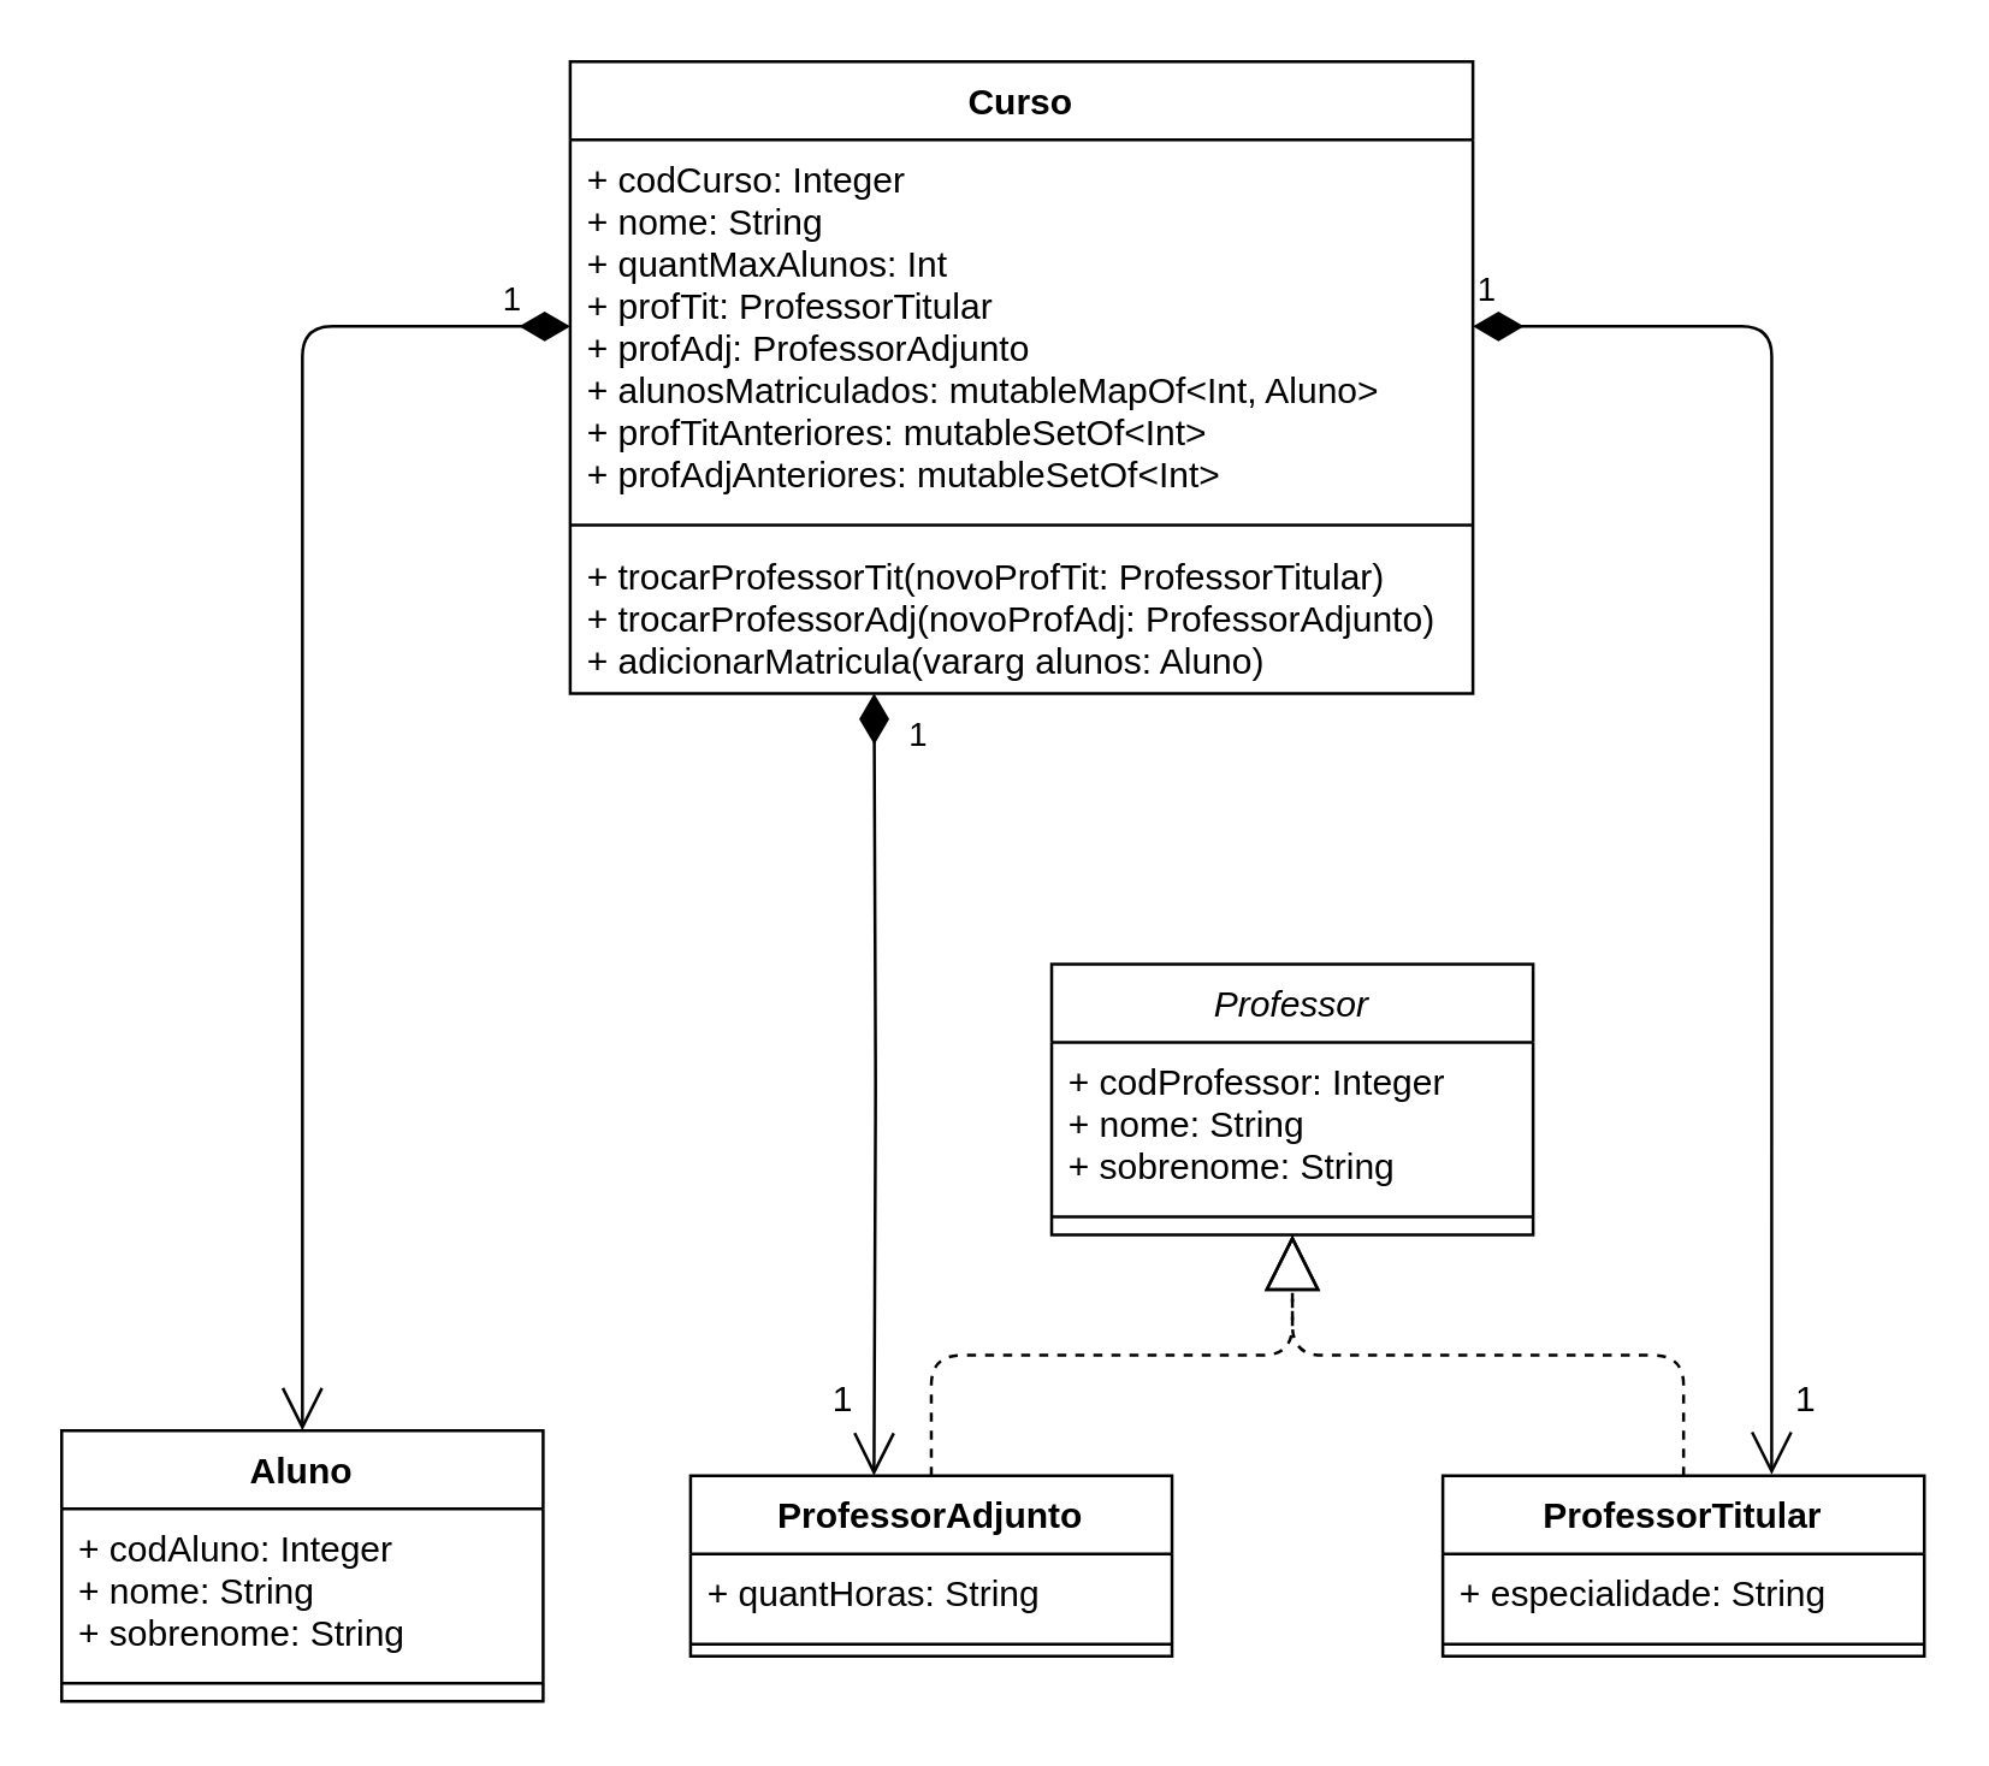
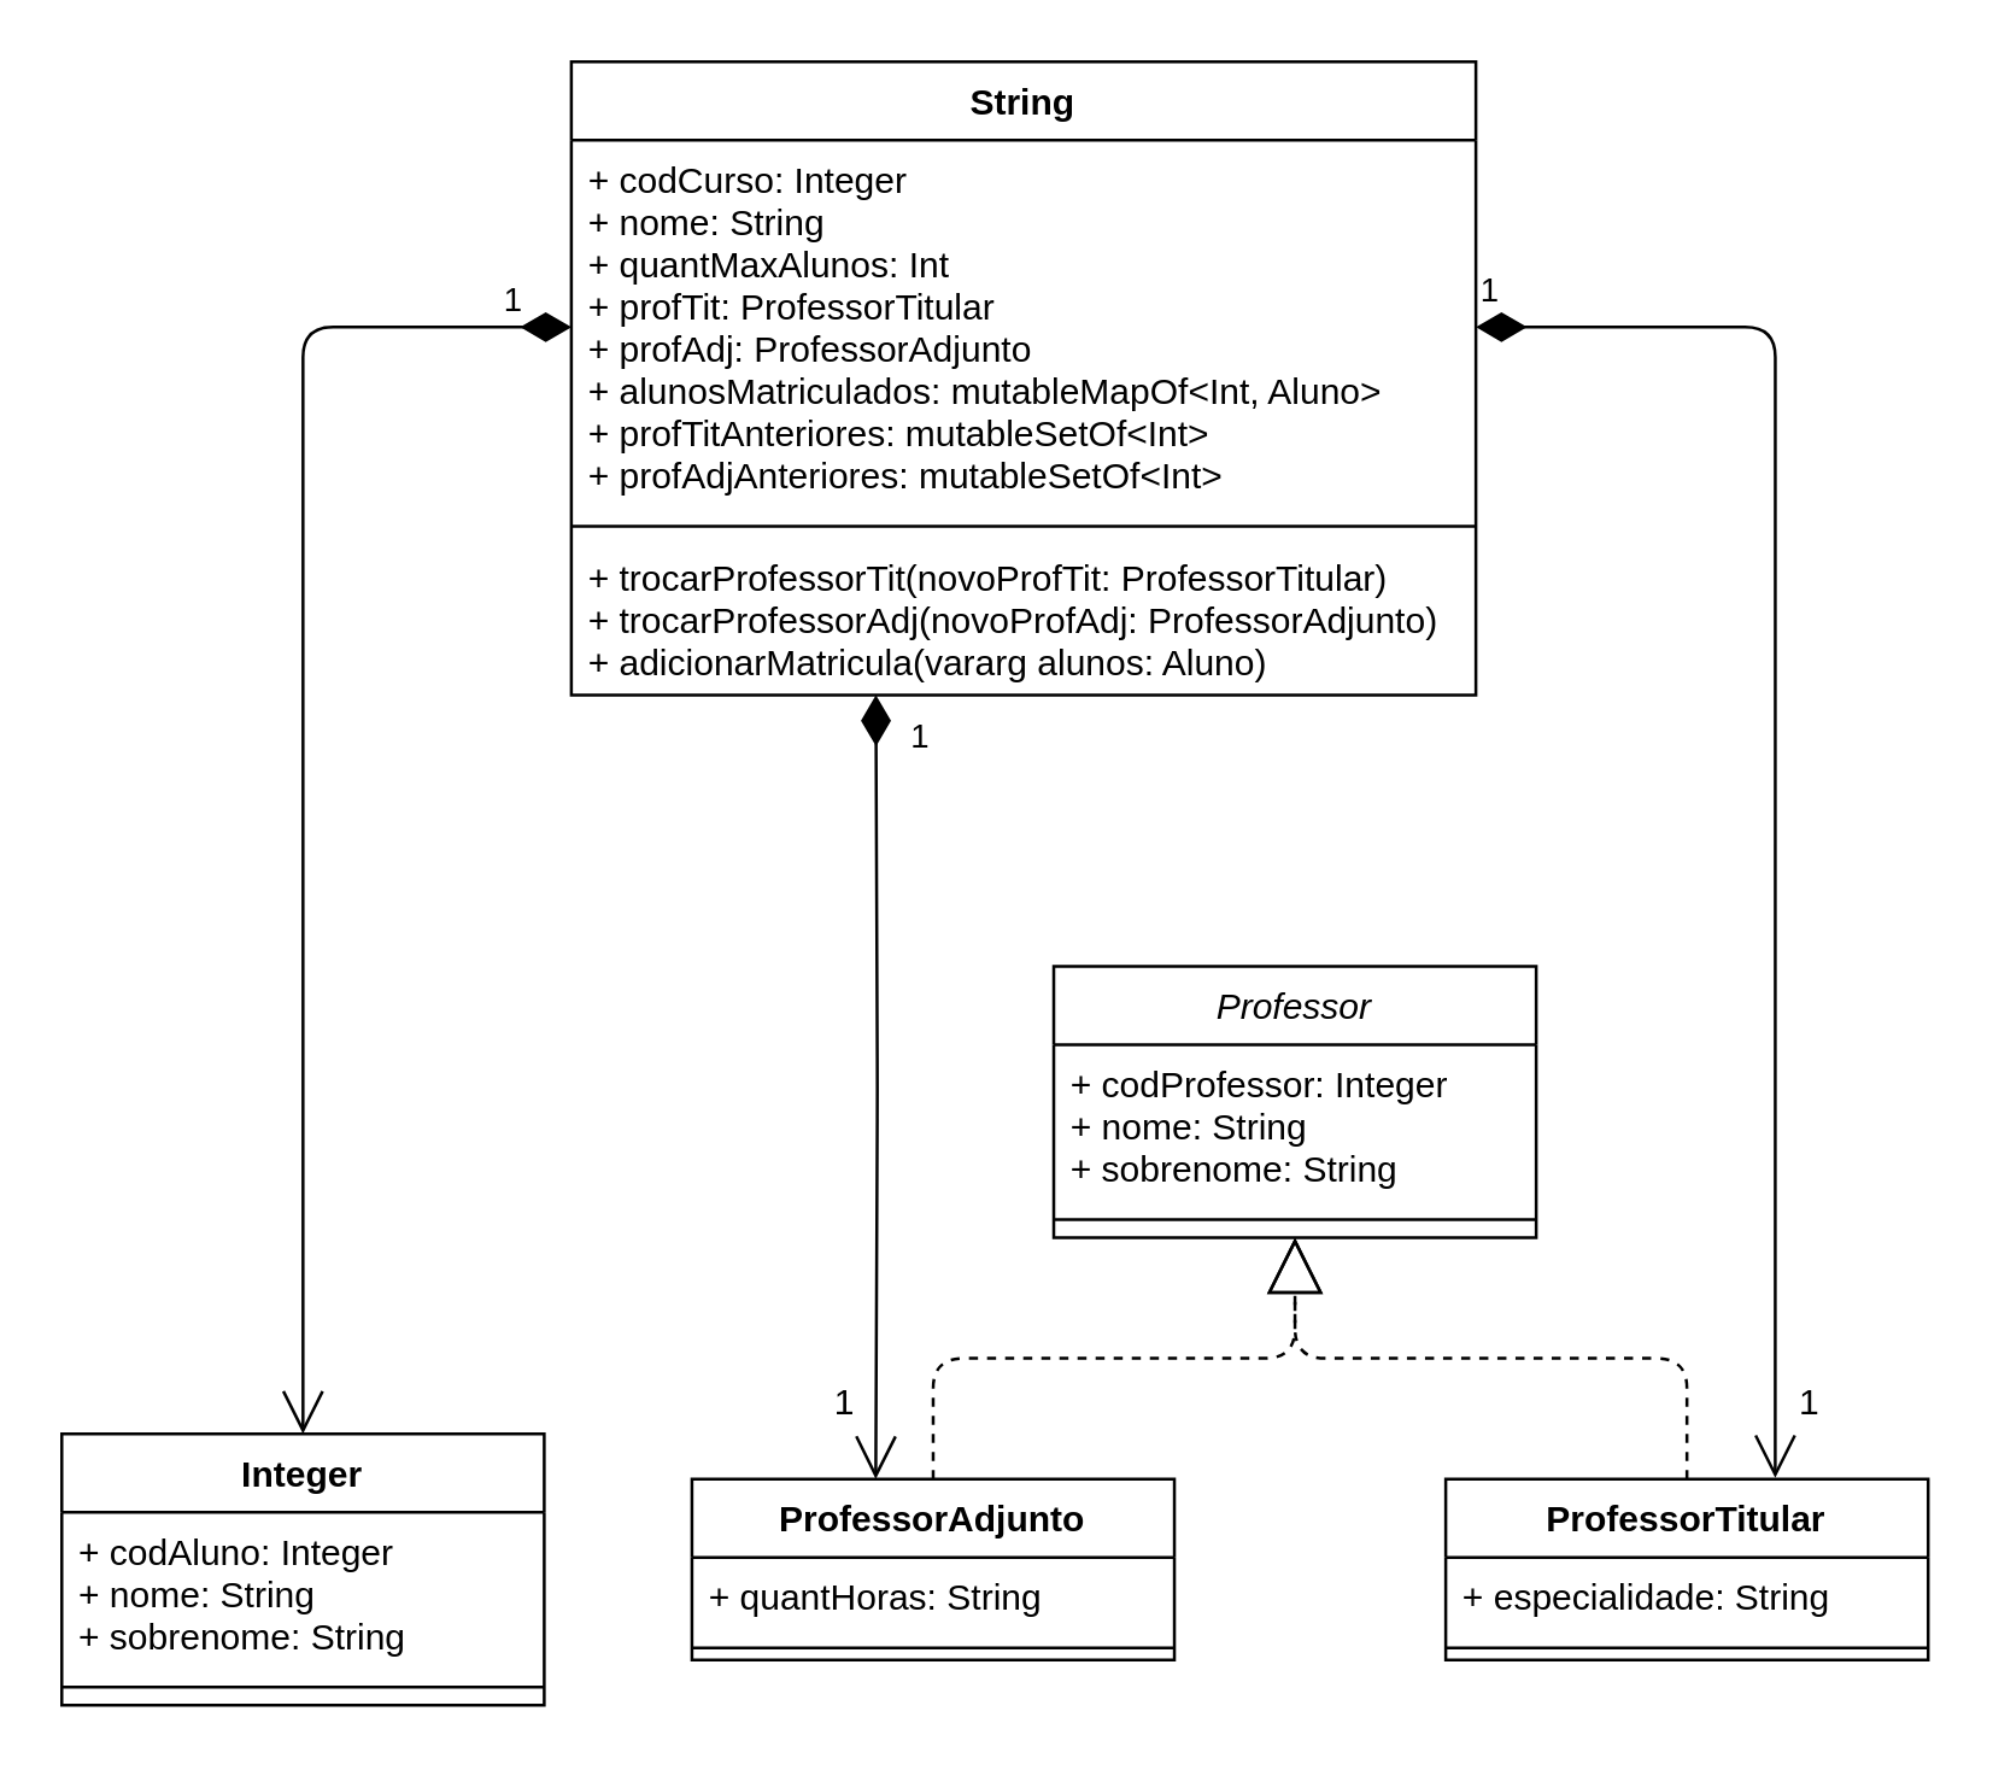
  <mxCell id="0" />
  <mxCell id="1" parent="0" />
  <mxCell id="2" value="" style="endArrow=block;endSize=16;endFill=0;html=1;entryX=0.5;entryY=1;entryDx=0;entryDy=0;exitX=0.5;exitY=0;exitDx=0;exitDy=0;dashed=1;" parent="1" source="13" target="19" edge="1"><mxGeometry x="-1" y="57" width="160" relative="1" as="geometry"><mxPoint x="279" y="580" as="sourcePoint" /><mxPoint x="439" y="580" as="targetPoint" /><Array as="points"><mxPoint x="309" y="450" /><mxPoint x="429" y="450" /></Array><mxPoint x="-15" y="11" as="offset" /></mxGeometry></mxCell>
  <mxCell id="3" value="" style="endArrow=block;endSize=16;endFill=0;html=1;entryX=0.5;entryY=1;entryDx=0;entryDy=0;exitX=0.5;exitY=0;exitDx=0;exitDy=0;dashed=1;" parent="1" source="16" target="19" edge="1"><mxGeometry width="160" relative="1" as="geometry"><mxPoint x="279" y="580" as="sourcePoint" /><mxPoint x="439" y="580" as="targetPoint" /><Array as="points"><mxPoint x="559" y="450" /><mxPoint x="429" y="450" /></Array></mxGeometry></mxCell>
  <mxCell id="4" value="1" style="endArrow=open;html=1;endSize=12;startArrow=diamondThin;startSize=14;startFill=1;edgeStyle=orthogonalEdgeStyle;align=left;verticalAlign=bottom;exitX=0;exitY=0.5;exitDx=0;exitDy=0;" parent="1" source="10" target="22" edge="1"><mxGeometry x="-0.895" relative="1" as="geometry"><mxPoint x="270" y="420" as="sourcePoint" /><mxPoint x="430" y="420" as="targetPoint" /><mxPoint as="offset" /></mxGeometry></mxCell>
  <mxCell id="5" value="1" style="endArrow=open;html=1;endSize=12;startArrow=diamondThin;startSize=14;startFill=1;edgeStyle=orthogonalEdgeStyle;align=left;verticalAlign=bottom;entryX=0.381;entryY=0;entryDx=0;entryDy=0;entryPerimeter=0;" parent="1" target="13" edge="1"><mxGeometry x="-0.826" y="10" relative="1" as="geometry"><mxPoint x="290" y="230" as="sourcePoint" /><mxPoint x="350" y="270" as="targetPoint" /><mxPoint as="offset" /></mxGeometry></mxCell>
  <mxCell id="6" value="1" style="endArrow=open;html=1;endSize=12;startArrow=diamondThin;startSize=14;startFill=1;edgeStyle=orthogonalEdgeStyle;align=left;verticalAlign=bottom;exitX=1;exitY=0.5;exitDx=0;exitDy=0;entryX=0.683;entryY=-0.006;entryDx=0;entryDy=0;entryPerimeter=0;" parent="1" source="10" target="16" edge="1"><mxGeometry x="-1" y="3" relative="1" as="geometry"><mxPoint x="120" y="270" as="sourcePoint" /><mxPoint x="280" y="270" as="targetPoint" /></mxGeometry></mxCell>
  <mxCell id="7" value="1" style="text;html=1;strokeColor=none;fillColor=none;align=center;verticalAlign=middle;whiteSpace=wrap;rounded=0;" parent="1" vertex="1"><mxGeometry x="260" y="455" width="40" height="20" as="geometry" /></mxCell>
  <mxCell id="8" value="1" style="text;html=1;strokeColor=none;fillColor=none;align=center;verticalAlign=middle;whiteSpace=wrap;rounded=0;" parent="1" vertex="1"><mxGeometry x="580" y="455" width="40" height="20" as="geometry" /></mxCell>
- <mxCell id="9" value="Curso" style="swimlane;fontStyle=1;align=center;verticalAlign=top;childLayout=stackLayout;horizontal=1;startSize=26;horizontalStack=0;resizeParent=1;resizeParentMax=0;resizeLast=0;collapsible=1;marginBottom=0;" parent="1" vertex="1"><mxGeometry x="189" y="20" width="300" height="210" as="geometry" /></mxCell>
+ <mxCell id="9" value="String" style="swimlane;fontStyle=1;align=center;verticalAlign=top;childLayout=stackLayout;horizontal=1;startSize=26;horizontalStack=0;resizeParent=1;resizeParentMax=0;resizeLast=0;collapsible=1;marginBottom=0;" parent="1" vertex="1"><mxGeometry x="189" y="20" width="300" height="210" as="geometry" /></mxCell>
  <mxCell id="10" value="+ codCurso: Integer&#10;+ nome: String&#10;+ quantMaxAlunos: Int&#10;+ profTit: ProfessorTitular&#10;+ profAdj: ProfessorAdjunto&#10;+ alunosMatriculados: mutableMapOf&lt;Int, Aluno&gt;&#10;+ profTitAnteriores: mutableSetOf&lt;Int&gt;&#10;+ profAdjAnteriores: mutableSetOf&lt;Int&gt;&#10;" style="text;strokeColor=none;fillColor=none;align=left;verticalAlign=top;spacingLeft=4;spacingRight=4;overflow=hidden;rotatable=0;points=[[0,0.5],[1,0.5]];portConstraint=eastwest;" parent="9" vertex="1"><mxGeometry y="26" width="300" height="124" as="geometry" /></mxCell>
  <mxCell id="11" value="" style="line;strokeWidth=1;fillColor=none;align=left;verticalAlign=middle;spacingTop=-1;spacingLeft=3;spacingRight=3;rotatable=0;labelPosition=right;points=[];portConstraint=eastwest;" parent="9" vertex="1"><mxGeometry y="150" width="300" height="8" as="geometry" /></mxCell>
  <mxCell id="12" value="+ trocarProfessorTit(novoProfTit: ProfessorTitular)&#10;+ trocarProfessorAdj(novoProfAdj: ProfessorAdjunto)&#10;+ adicionarMatricula(vararg alunos: Aluno)&#10;" style="text;strokeColor=none;fillColor=none;align=left;verticalAlign=top;spacingLeft=4;spacingRight=4;overflow=hidden;rotatable=0;points=[[0,0.5],[1,0.5]];portConstraint=eastwest;" vertex="1" parent="9"><mxGeometry y="158" width="300" height="52" as="geometry" /></mxCell>
  <mxCell id="13" value="ProfessorAdjunto" style="swimlane;fontStyle=1;align=center;verticalAlign=top;childLayout=stackLayout;horizontal=1;startSize=26;horizontalStack=0;resizeParent=1;resizeParentMax=0;resizeLast=0;collapsible=1;marginBottom=0;" parent="1" vertex="1"><mxGeometry x="229" y="490" width="160" height="60" as="geometry" /></mxCell>
  <mxCell id="14" value="+ quantHoras: String" style="text;strokeColor=none;fillColor=none;align=left;verticalAlign=top;spacingLeft=4;spacingRight=4;overflow=hidden;rotatable=0;points=[[0,0.5],[1,0.5]];portConstraint=eastwest;" parent="13" vertex="1"><mxGeometry y="26" width="160" height="26" as="geometry" /></mxCell>
  <mxCell id="15" value="" style="line;strokeWidth=1;fillColor=none;align=left;verticalAlign=middle;spacingTop=-1;spacingLeft=3;spacingRight=3;rotatable=0;labelPosition=right;points=[];portConstraint=eastwest;" parent="13" vertex="1"><mxGeometry y="52" width="160" height="8" as="geometry" /></mxCell>
  <mxCell id="16" value="ProfessorTitular" style="swimlane;fontStyle=1;align=center;verticalAlign=top;childLayout=stackLayout;horizontal=1;startSize=26;horizontalStack=0;resizeParent=1;resizeParentMax=0;resizeLast=0;collapsible=1;marginBottom=0;" parent="1" vertex="1"><mxGeometry x="479" y="490" width="160" height="60" as="geometry" /></mxCell>
  <mxCell id="17" value="+ especialidade: String" style="text;strokeColor=none;fillColor=none;align=left;verticalAlign=top;spacingLeft=4;spacingRight=4;overflow=hidden;rotatable=0;points=[[0,0.5],[1,0.5]];portConstraint=eastwest;" parent="16" vertex="1"><mxGeometry y="26" width="160" height="26" as="geometry" /></mxCell>
  <mxCell id="18" value="" style="line;strokeWidth=1;fillColor=none;align=left;verticalAlign=middle;spacingTop=-1;spacingLeft=3;spacingRight=3;rotatable=0;labelPosition=right;points=[];portConstraint=eastwest;" parent="16" vertex="1"><mxGeometry y="52" width="160" height="8" as="geometry" /></mxCell>
  <mxCell id="19" value="Professor" style="swimlane;fontStyle=2;align=center;verticalAlign=top;childLayout=stackLayout;horizontal=1;startSize=26;horizontalStack=0;resizeParent=1;resizeLast=0;collapsible=1;marginBottom=0;rounded=0;shadow=0;strokeWidth=1;" parent="1" vertex="1"><mxGeometry x="349" y="320" width="160" height="90" as="geometry"><mxRectangle x="130" y="380" width="160" height="26" as="alternateBounds" /></mxGeometry></mxCell>
  <mxCell id="20" value="+ codProfessor: Integer&#10;+ nome: String&#10;+ sobrenome: String" style="text;align=left;verticalAlign=top;spacingLeft=4;spacingRight=4;overflow=hidden;rotatable=0;points=[[0,0.5],[1,0.5]];portConstraint=eastwest;" parent="19" vertex="1"><mxGeometry y="26" width="160" height="54" as="geometry" /></mxCell>
  <mxCell id="21" value="" style="line;html=1;strokeWidth=1;align=left;verticalAlign=middle;spacingTop=-1;spacingLeft=3;spacingRight=3;rotatable=0;labelPosition=right;points=[];portConstraint=eastwest;" parent="19" vertex="1"><mxGeometry y="80" width="160" height="8" as="geometry" /></mxCell>
- <mxCell id="22" value="Aluno" style="swimlane;fontStyle=1;align=center;verticalAlign=top;childLayout=stackLayout;horizontal=1;startSize=26;horizontalStack=0;resizeParent=1;resizeLast=0;collapsible=1;marginBottom=0;rounded=0;shadow=0;strokeWidth=1;" parent="1" vertex="1"><mxGeometry x="20" y="475" width="160" height="90" as="geometry"><mxRectangle x="130" y="380" width="160" height="26" as="alternateBounds" /></mxGeometry></mxCell>
+ <mxCell id="22" value="Integer" style="swimlane;fontStyle=1;align=center;verticalAlign=top;childLayout=stackLayout;horizontal=1;startSize=26;horizontalStack=0;resizeParent=1;resizeLast=0;collapsible=1;marginBottom=0;rounded=0;shadow=0;strokeWidth=1;" parent="1" vertex="1"><mxGeometry x="20" y="475" width="160" height="90" as="geometry"><mxRectangle x="130" y="380" width="160" height="26" as="alternateBounds" /></mxGeometry></mxCell>
  <mxCell id="23" value="+ codAluno: Integer&#10;+ nome: String&#10;+ sobrenome: String" style="text;align=left;verticalAlign=top;spacingLeft=4;spacingRight=4;overflow=hidden;rotatable=0;points=[[0,0.5],[1,0.5]];portConstraint=eastwest;" parent="22" vertex="1"><mxGeometry y="26" width="160" height="54" as="geometry" /></mxCell>
  <mxCell id="24" value="" style="line;html=1;strokeWidth=1;align=left;verticalAlign=middle;spacingTop=-1;spacingLeft=3;spacingRight=3;rotatable=0;labelPosition=right;points=[];portConstraint=eastwest;" parent="22" vertex="1"><mxGeometry y="80" width="160" height="8" as="geometry" /></mxCell>
